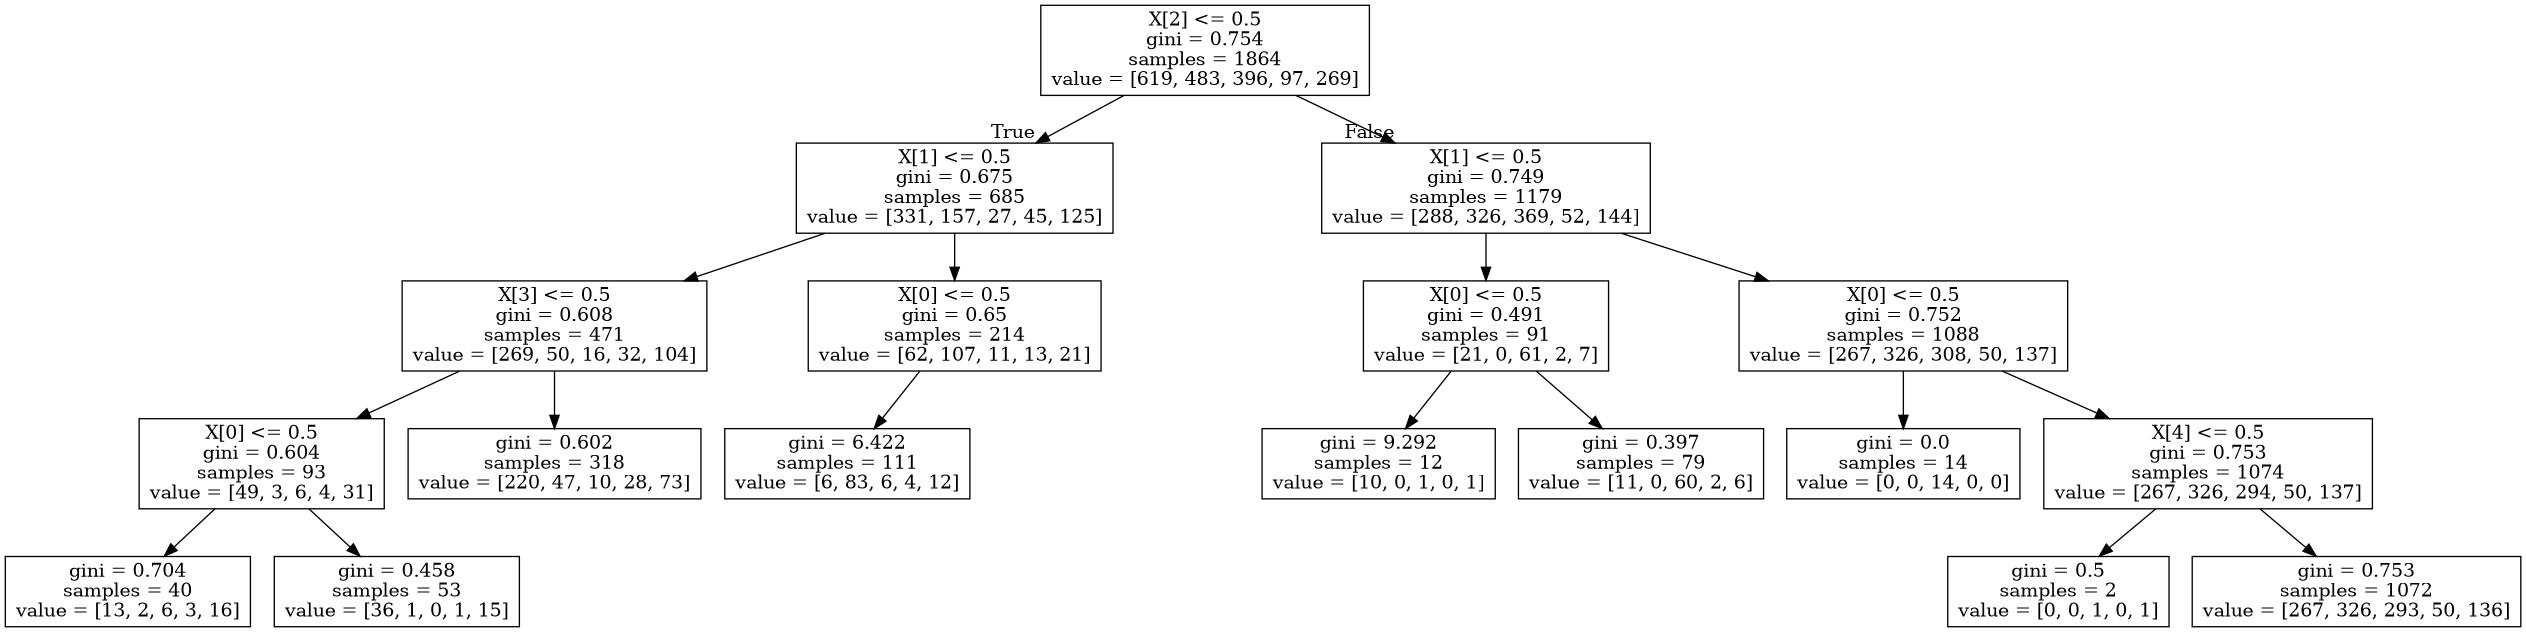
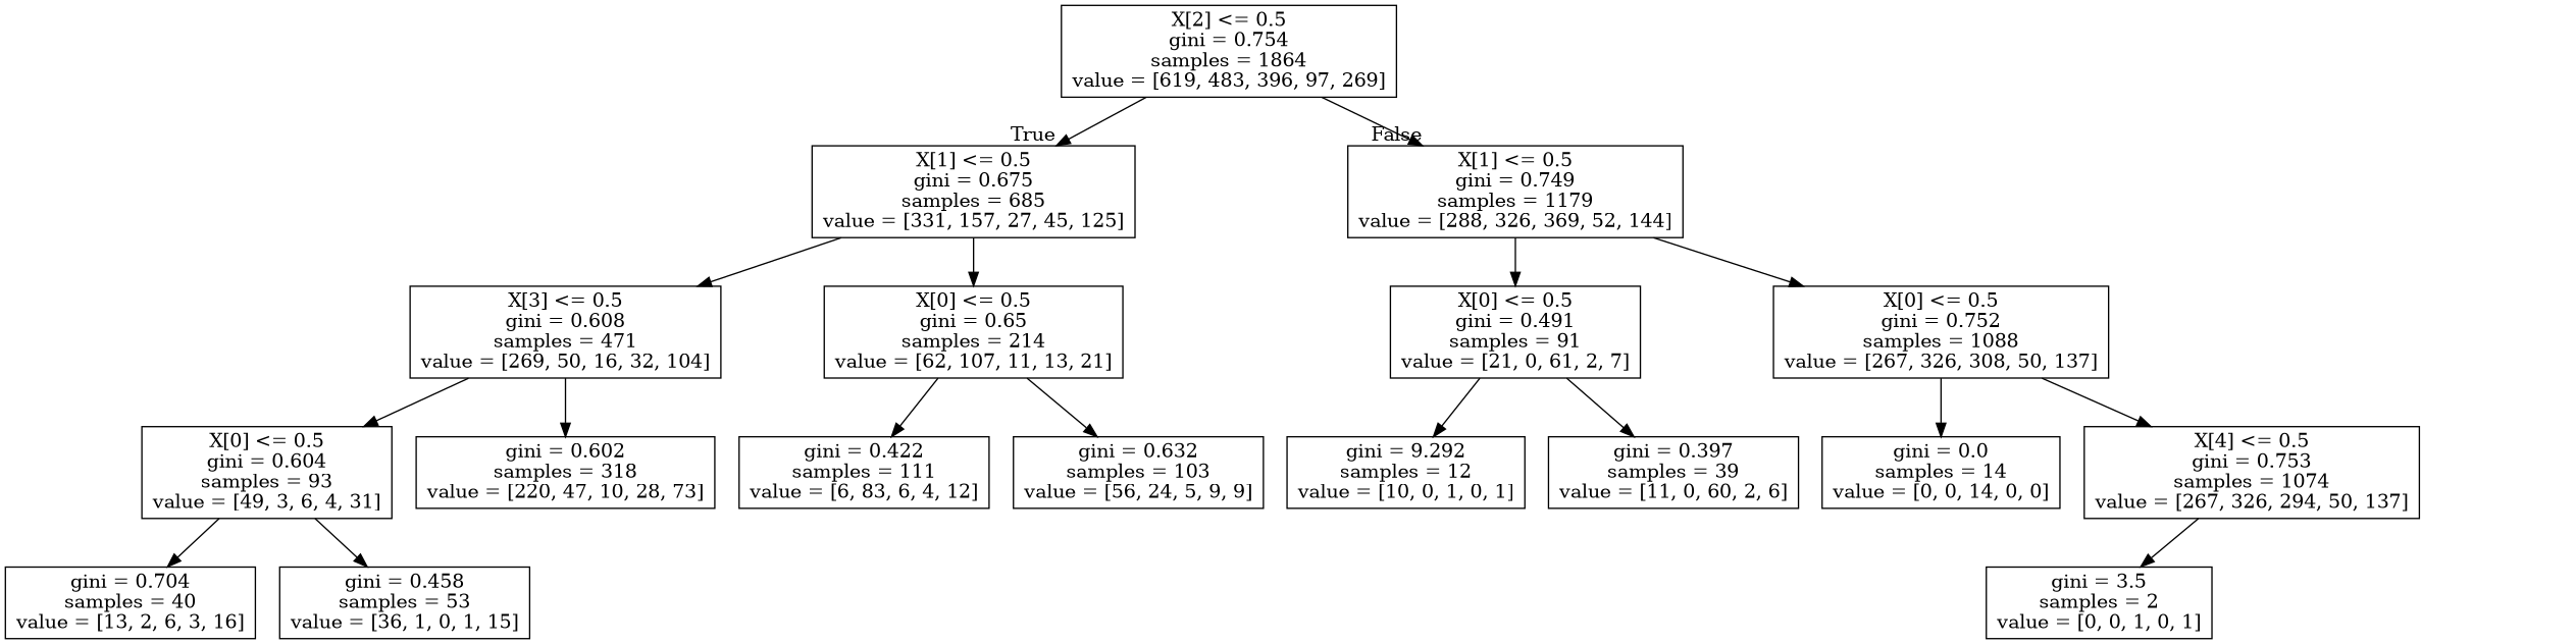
  digraph {
    node [shape=box]
    n1 [label="X[2] <= 0.5\ngini = 0.754\nsamples = 1864\nvalue = [619, 483, 396, 97, 269]"]
    n2 [label="X[1] <= 0.5\ngini = 0.675\nsamples = 685\nvalue = [331, 157, 27, 45, 125]"]
    n3 [label="X[1] <= 0.5\ngini = 0.749\nsamples = 1179\nvalue = [288, 326, 369, 52, 144]"]
    n4 [label="X[3] <= 0.5\ngini = 0.608\nsamples = 471\nvalue = [269, 50, 16, 32, 104]"]
    n5 [label="X[0] <= 0.5\ngini = 0.65\nsamples = 214\nvalue = [62, 107, 11, 13, 21]"]
    n6 [label="X[0] <= 0.5\ngini = 0.491\nsamples = 91\nvalue = [21, 0, 61, 2, 7]"]
    n7 [label="X[0] <= 0.5\ngini = 0.752\nsamples = 1088\nvalue = [267, 326, 308, 50, 137]"]
    n8 [label="X[0] <= 0.5\ngini = 0.604\nsamples = 93\nvalue = [49, 3, 6, 4, 31]"]
    n9 [label="gini = 0.602\nsamples = 318\nvalue = [220, 47, 10, 28, 73]"]
-   n10 [label="gini = 6.422\nsamples = 111\nvalue = [6, 83, 6, 4, 12]"]
+   n10 [label="gini = 0.422\nsamples = 111\nvalue = [6, 83, 6, 4, 12]"]
+   n11 [label="gini = 0.632\nsamples = 103\nvalue = [56, 24, 5, 9, 9]"]
    n12 [label="gini = 0.704\nsamples = 40\nvalue = [13, 2, 6, 3, 16]"]
    n13 [label="gini = 0.458\nsamples = 53\nvalue = [36, 1, 0, 1, 15]"]
    n14 [label="gini = 9.292\nsamples = 12\nvalue = [10, 0, 1, 0, 1]"]
-   n15 [label="gini = 0.397\nsamples = 79\nvalue = [11, 0, 60, 2, 6]"]
+   n15 [label="gini = 0.397\nsamples = 39\nvalue = [11, 0, 60, 2, 6]"]
    n16 [label="gini = 0.0\nsamples = 14\nvalue = [0, 0, 14, 0, 0]"]
    n17 [label="X[4] <= 0.5\ngini = 0.753\nsamples = 1074\nvalue = [267, 326, 294, 50, 137]"]
-   n18 [label="gini = 0.5\nsamples = 2\nvalue = [0, 0, 1, 0, 1]"]
-   n19 [label="gini = 0.753\nsamples = 1072\nvalue = [267, 326, 293, 50, 136]"]
+   n18 [label="gini = 3.5\nsamples = 2\nvalue = [0, 0, 1, 0, 1]"]
    n1 -> n2 [headlabel=True labelangle=45 labeldistance=2.5]
    n1 -> n3 [headlabel=False labelangle=-45 labeldistance=2.5]
    n2 -> n4
    n2 -> n5
    n3 -> n6
    n3 -> n7
    n4 -> n8
    n4 -> n9
    n5 -> n10
+   n5 -> n11
    n6 -> n14
    n6 -> n15
    n7 -> n16
    n7 -> n17
    n8 -> n12
    n8 -> n13
    n17 -> n18
-   n17 -> n19
  }
